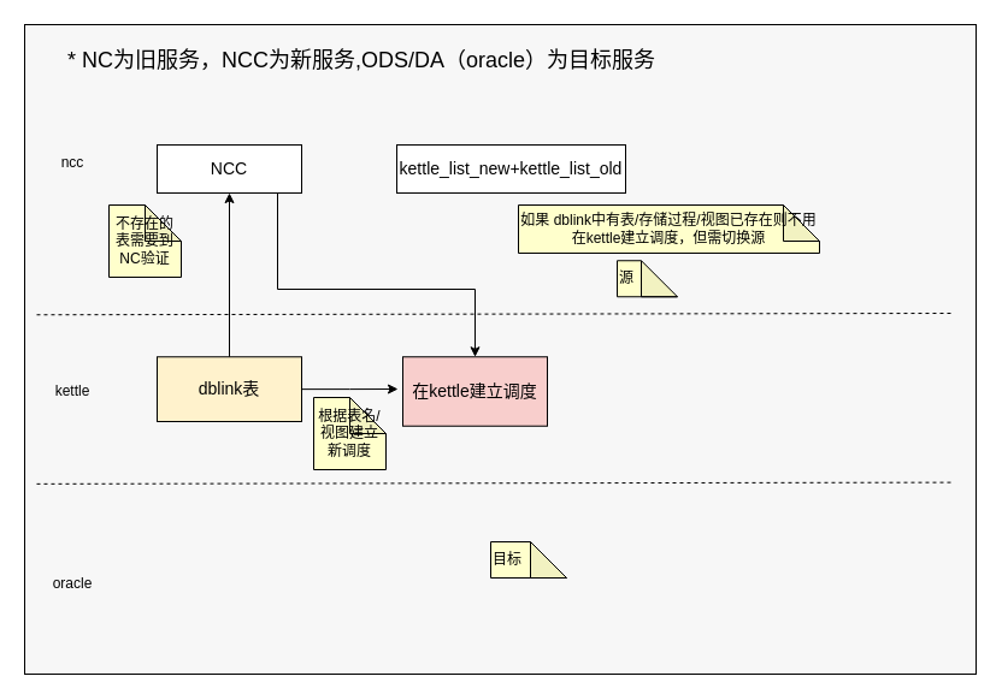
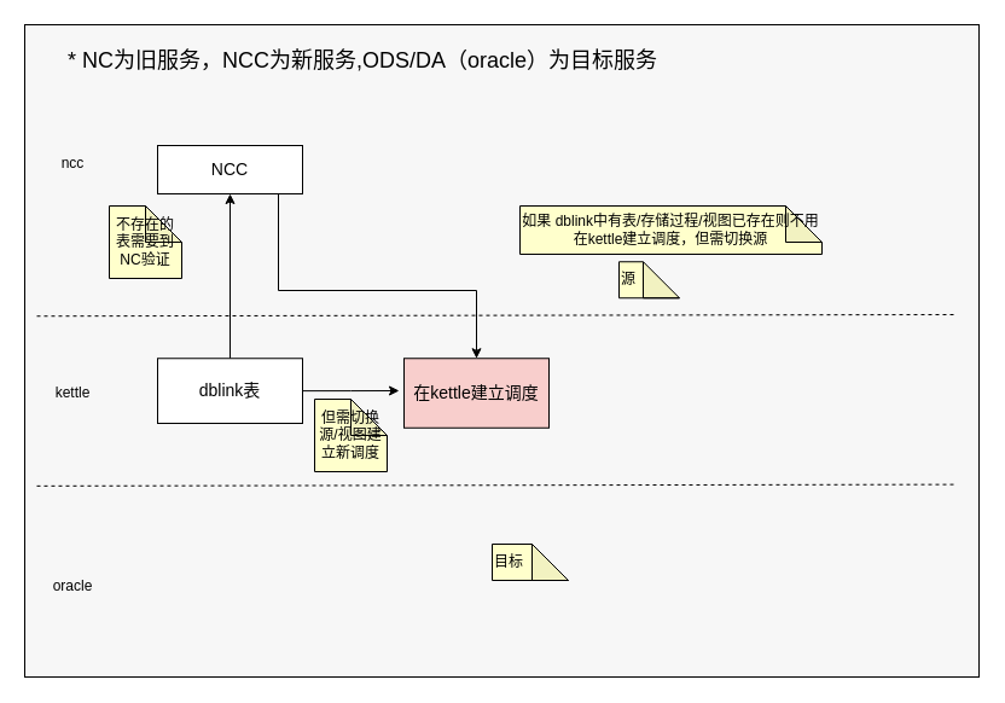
  <mxCell id="0" />
  <mxCell id="1" parent="0" />
  <mxCell id="2" value="" style="rounded=0;whiteSpace=wrap;html=1;fontFamily=Helvetica;fontSize=12;fillColor=#F7F7F7;" vertex="1" parent="1"><mxGeometry x="20" y="20" width="790" height="540" as="geometry" /></mxCell>
  <mxCell id="3" value="" style="endArrow=none;dashed=1;html=1;rounded=0;shadow=0;" edge="1" parent="1"><mxGeometry width="50" height="50" relative="1" as="geometry"><mxPoint x="30" y="401.87" as="sourcePoint" /><mxPoint x="790" y="400.62" as="targetPoint" /></mxGeometry></mxCell>
- <mxCell id="4" value="&lt;font style=&quot;font-size: 14px;&quot;&gt;kettle_list_new+kettle_list_old&lt;/font&gt;" style="rounded=0;whiteSpace=wrap;html=1;" vertex="1" parent="1"><mxGeometry x="329" y="120" width="190" height="40" as="geometry" /></mxCell>
  <mxCell id="5" style="edgeStyle=orthogonalEdgeStyle;rounded=0;orthogonalLoop=1;jettySize=auto;html=1;exitX=1;exitY=0.5;exitDx=0;exitDy=0;shadow=0;" edge="1" parent="1" source="7"><mxGeometry relative="1" as="geometry"><mxPoint x="330" y="323" as="targetPoint" /></mxGeometry></mxCell>
  <mxCell id="6" style="edgeStyle=orthogonalEdgeStyle;rounded=0;orthogonalLoop=1;jettySize=auto;html=1;exitX=0.5;exitY=0;exitDx=0;exitDy=0;shadow=0;fontFamily=Helvetica;fontSize=12;fontColor=#000000;fillColor=#F2F2F2;" edge="1" parent="1" source="7" target="11"><mxGeometry relative="1" as="geometry" /></mxCell>
- <mxCell id="7" value="&lt;font style=&quot;font-size: 14px;&quot;&gt;dblink表&lt;/font&gt;" style="rounded=0;whiteSpace=wrap;html=1;fillColor=#fff2cc;" vertex="1" parent="1"><mxGeometry x="130" y="296.25" width="120" height="53.75" as="geometry" /></mxCell>
+ <mxCell id="7" value="&lt;font style=&quot;font-size: 14px;&quot;&gt;dblink表&lt;/font&gt;" style="rounded=0;whiteSpace=wrap;html=1;" vertex="1" parent="1"><mxGeometry x="130" y="296.25" width="120" height="53.75" as="geometry" /></mxCell>
  <mxCell id="8" value="&lt;font style=&quot;font-size: 12px;&quot;&gt;如果 dblink中有表/存储过程/视图已存在则不用在kettle建立调度，但需切换源&lt;/font&gt;" style="shape=note;whiteSpace=wrap;html=1;backgroundOutline=1;darkOpacity=0.05;fillColor=#FFFFCC;" vertex="1" parent="1"><mxGeometry x="430" y="170" width="250" height="40" as="geometry" /></mxCell>
  <mxCell id="9" value="&lt;font style=&quot;font-size: 14px;&quot;&gt;在kettle建立调度&lt;/font&gt;" style="rounded=0;whiteSpace=wrap;html=1;fillColor=#f8cecc;" vertex="1" parent="1"><mxGeometry x="334" y="296.25" width="120" height="57.5" as="geometry" /></mxCell>
  <mxCell id="10" style="edgeStyle=orthogonalEdgeStyle;rounded=0;orthogonalLoop=1;jettySize=auto;html=1;exitX=0.5;exitY=1;exitDx=0;exitDy=0;entryX=0.5;entryY=0;entryDx=0;entryDy=0;" edge="1" parent="1" source="11" target="9"><mxGeometry relative="1" as="geometry"><Array as="points"><mxPoint x="230" y="160" /><mxPoint x="230" y="240" /><mxPoint x="394" y="240" /></Array></mxGeometry></mxCell>
  <mxCell id="11" value="&lt;font style=&quot;font-size: 14px;&quot;&gt;NCC&lt;/font&gt;" style="rounded=0;whiteSpace=wrap;html=1;fillColor=#FFFFFF;" vertex="1" parent="1"><mxGeometry x="130" y="120" width="120" height="40" as="geometry" /></mxCell>
  <mxCell id="12" value="" style="endArrow=none;dashed=1;html=1;rounded=0;shadow=0;fillColor=#F2F2F2;" edge="1" parent="1"><mxGeometry width="50" height="50" relative="1" as="geometry"><mxPoint x="30" y="261.25" as="sourcePoint" /><mxPoint x="790" y="260" as="targetPoint" /></mxGeometry></mxCell>
  <mxCell id="13" value="* NC为旧服务，NCC为新服务,ODS/DA（oracle）为目标服务" style="text;html=1;strokeColor=none;fillColor=none;align=left;verticalAlign=middle;whiteSpace=wrap;rounded=0;fontFamily=Helvetica;fontSize=18;" vertex="1" parent="1"><mxGeometry x="54" y="30" width="756" height="40" as="geometry" /></mxCell>
  <mxCell id="14" value="&lt;font style=&quot;font-size: 12px;&quot;&gt;不存在的表需要到NC验证&lt;/font&gt;" style="shape=note;whiteSpace=wrap;html=1;backgroundOutline=1;darkOpacity=0.05;fillColor=#FFFFCC;" vertex="1" parent="1"><mxGeometry x="90" y="170" width="60" height="60" as="geometry" /></mxCell>
  <mxCell id="15" value="ncc" style="text;html=1;strokeColor=none;fillColor=none;align=center;verticalAlign=middle;whiteSpace=wrap;rounded=0;fontFamily=Helvetica;fontSize=12;fontColor=#000000;" vertex="1" parent="1"><mxGeometry x="30" y="120" width="60" height="30" as="geometry" /></mxCell>
  <mxCell id="16" value="kettle&lt;span style=&quot;color: rgba(0, 0, 0, 0); font-family: monospace; font-size: 0px; text-align: start;&quot;&gt;%3CmxGraphModel%3E%3Croot%3E%3CmxCell%20id%3D%220%22%2F%3E%3CmxCell%20id%3D%221%22%20parent%3D%220%22%2F%3E%3CmxCell%20id%3D%222%22%20value%3D%22ncc%22%20style%3D%22text%3Bhtml%3D1%3BstrokeColor%3Dnone%3BfillColor%3Dnone%3Balign%3Dcenter%3BverticalAlign%3Dmiddle%3BwhiteSpace%3Dwrap%3Brounded%3D0%3BfontFamily%3DHelvetica%3BfontSize%3D12%3BfontColor%3D%23000000%3B%22%20vertex%3D%221%22%20parent%3D%221%22%3E%3CmxGeometry%20x%3D%2220%22%20y%3D%22405%22%20width%3D%2260%22%20height%3D%2230%22%20as%3D%22geometry%22%2F%3E%3C%2FmxCell%3E%3C%2Froot%3E%3C%2FmxGraphModel%3E&lt;/span&gt;" style="text;html=1;strokeColor=none;fillColor=none;align=center;verticalAlign=middle;whiteSpace=wrap;rounded=0;fontFamily=Helvetica;fontSize=12;fontColor=#000000;" vertex="1" parent="1"><mxGeometry x="30" y="310" width="60" height="30" as="geometry" /></mxCell>
  <mxCell id="17" value="oracle" style="text;html=1;strokeColor=none;fillColor=none;align=center;verticalAlign=middle;whiteSpace=wrap;rounded=0;fontFamily=Helvetica;fontSize=12;fontColor=#000000;" vertex="1" parent="1"><mxGeometry x="30" y="470" width="60" height="30" as="geometry" /></mxCell>
- <mxCell id="18" value="根据表名/视图建立新调度" style="shape=note;whiteSpace=wrap;html=1;backgroundOutline=1;darkOpacity=0.05;fillColor=#FFFFCC;" vertex="1" parent="1"><mxGeometry x="260" y="330" width="60" height="60" as="geometry" /></mxCell>
+ <mxCell id="18" value="但需切换源/视图建立新调度" style="shape=note;whiteSpace=wrap;html=1;backgroundOutline=1;darkOpacity=0.05;fillColor=#FFFFCC;" vertex="1" parent="1"><mxGeometry x="260" y="330" width="60" height="60" as="geometry" /></mxCell>
  <mxCell id="19" value="源" style="shape=note;whiteSpace=wrap;html=1;backgroundOutline=1;darkOpacity=0.05;fillColor=#FFFFCC;align=left;" vertex="1" parent="1"><mxGeometry x="512" y="216.25" width="50" height="30" as="geometry" /></mxCell>
  <mxCell id="20" value="目标" style="shape=note;whiteSpace=wrap;html=1;backgroundOutline=1;darkOpacity=0.05;fillColor=#FFFFCC;align=left;" vertex="1" parent="1"><mxGeometry x="407" y="450" width="63" height="30" as="geometry" /></mxCell>
